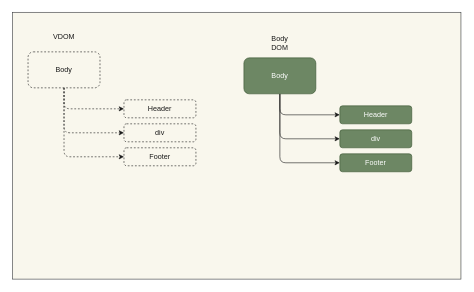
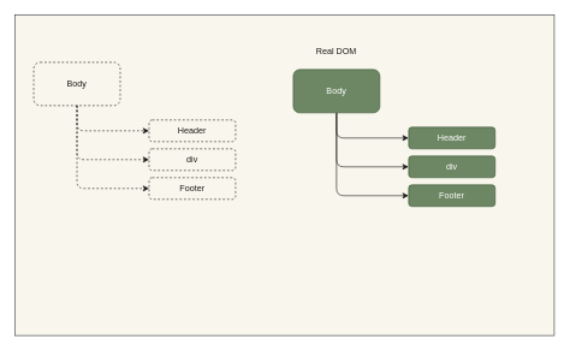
  <mxCell id="0" />
  <mxCell id="1" parent="0" />
  <mxCell id="2" value="" style="rounded=0;whiteSpace=wrap;html=1;fillColor=#f9f7ed;strokeColor=#36393d;" vertex="1" parent="1"><mxGeometry x="20" y="20" width="748" height="445" as="geometry" /></mxCell>
- <mxCell id="3" value="VDOM" style="text;html=1;strokeColor=none;fillColor=none;align=center;verticalAlign=middle;whiteSpace=wrap;rounded=1;fontColor=#1A1A1A;" vertex="1" parent="1"><mxGeometry x="76" y="46" width="60" height="30" as="geometry" /></mxCell>
  <mxCell id="4" style="edgeStyle=none;html=1;entryX=0;entryY=0.5;entryDx=0;entryDy=0;dashed=1;strokeColor=#1A1A1A;" edge="1" parent="1" source="7" target="8"><mxGeometry relative="1" as="geometry"><Array as="points"><mxPoint x="106" y="181" /></Array></mxGeometry></mxCell>
  <mxCell id="5" style="edgeStyle=none;html=1;exitX=0.5;exitY=1;exitDx=0;exitDy=0;entryX=0;entryY=0.5;entryDx=0;entryDy=0;dashed=1;strokeColor=#1A1A1A;" edge="1" parent="1" source="7" target="9"><mxGeometry relative="1" as="geometry"><Array as="points"><mxPoint x="106" y="221" /></Array></mxGeometry></mxCell>
  <mxCell id="6" style="edgeStyle=none;html=1;exitX=0.5;exitY=1;exitDx=0;exitDy=0;entryX=0;entryY=0.5;entryDx=0;entryDy=0;dashed=1;strokeColor=#1A1A1A;" edge="1" parent="1" source="7" target="10"><mxGeometry relative="1" as="geometry"><Array as="points"><mxPoint x="106" y="261" /></Array></mxGeometry></mxCell>
  <mxCell id="7" value="Body" style="rounded=1;whiteSpace=wrap;html=1;dashed=1;fillColor=none;strokeColor=#1A1A1A;fontColor=#1A1A1A;" vertex="1" parent="1"><mxGeometry x="46" y="86" width="120" height="60" as="geometry" /></mxCell>
  <mxCell id="8" value="Header&lt;br&gt;" style="rounded=1;whiteSpace=wrap;html=1;dashed=1;fillColor=none;strokeColor=#1A1A1A;fontColor=#1A1A1A;" vertex="1" parent="1"><mxGeometry x="206" y="166" width="120" height="30" as="geometry" /></mxCell>
  <mxCell id="9" value="div" style="rounded=1;whiteSpace=wrap;html=1;dashed=1;fillColor=none;strokeColor=#1A1A1A;fontColor=#1A1A1A;" vertex="1" parent="1"><mxGeometry x="206" y="206" width="120" height="30" as="geometry" /></mxCell>
  <mxCell id="10" value="Footer" style="rounded=1;whiteSpace=wrap;html=1;dashed=1;fillColor=none;strokeColor=#1A1A1A;fontColor=#1A1A1A;" vertex="1" parent="1"><mxGeometry x="206" y="246" width="120" height="30" as="geometry" /></mxCell>
- <mxCell id="11" value="Body DOM" style="text;html=1;strokeColor=none;fillColor=none;align=center;verticalAlign=middle;whiteSpace=wrap;rounded=1;fontColor=#1A1A1A;" vertex="1" parent="1"><mxGeometry x="436" y="56" width="60" height="30" as="geometry" /></mxCell>
+ <mxCell id="11" value="Real DOM" style="text;html=1;strokeColor=none;fillColor=none;align=center;verticalAlign=middle;whiteSpace=wrap;rounded=1;fontColor=#1A1A1A;" vertex="1" parent="1"><mxGeometry x="436" y="56" width="60" height="30" as="geometry" /></mxCell>
  <mxCell id="12" style="edgeStyle=none;html=1;entryX=0;entryY=0.5;entryDx=0;entryDy=0;strokeColor=#1A1A1A;" edge="1" source="15" target="16" parent="1"><mxGeometry relative="1" as="geometry"><Array as="points"><mxPoint x="466" y="191" /></Array></mxGeometry></mxCell>
  <mxCell id="13" style="edgeStyle=none;html=1;exitX=0.5;exitY=1;exitDx=0;exitDy=0;entryX=0;entryY=0.5;entryDx=0;entryDy=0;strokeColor=#1A1A1A;" edge="1" source="15" target="17" parent="1"><mxGeometry relative="1" as="geometry"><Array as="points"><mxPoint x="466" y="231" /></Array></mxGeometry></mxCell>
  <mxCell id="14" style="edgeStyle=none;html=1;exitX=0.5;exitY=1;exitDx=0;exitDy=0;entryX=0;entryY=0.5;entryDx=0;entryDy=0;strokeColor=#1A1A1A;" edge="1" source="15" target="18" parent="1"><mxGeometry relative="1" as="geometry"><Array as="points"><mxPoint x="466" y="271" /></Array></mxGeometry></mxCell>
  <mxCell id="15" value="Body" style="rounded=1;whiteSpace=wrap;html=1;fillColor=#6d8764;fontColor=#ffffff;strokeColor=#3A5431;" vertex="1" parent="1"><mxGeometry x="406" y="96" width="120" height="60" as="geometry" /></mxCell>
  <mxCell id="16" value="Header&lt;br&gt;" style="rounded=1;whiteSpace=wrap;html=1;fillColor=#6d8764;fontColor=#ffffff;strokeColor=#3A5431;" vertex="1" parent="1"><mxGeometry x="566" y="176" width="120" height="30" as="geometry" /></mxCell>
  <mxCell id="17" value="div" style="rounded=1;whiteSpace=wrap;html=1;fillColor=#6d8764;fontColor=#ffffff;strokeColor=#3A5431;" vertex="1" parent="1"><mxGeometry x="566" y="216" width="120" height="30" as="geometry" /></mxCell>
  <mxCell id="18" value="Footer" style="rounded=1;whiteSpace=wrap;html=1;fillColor=#6d8764;fontColor=#ffffff;strokeColor=#3A5431;" vertex="1" parent="1"><mxGeometry x="566" y="256" width="120" height="30" as="geometry" /></mxCell>
